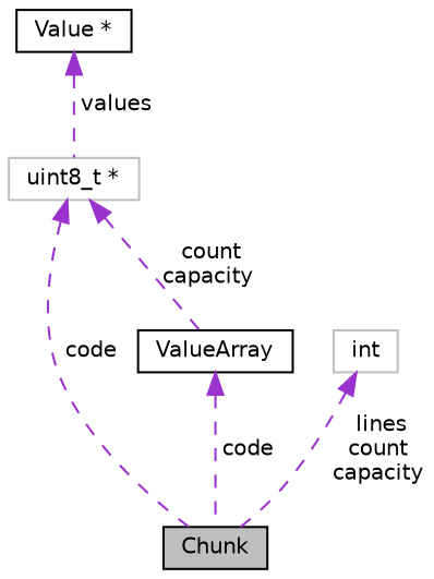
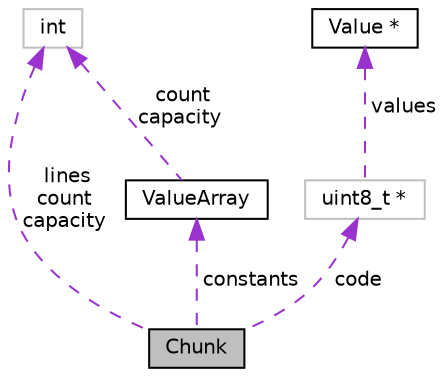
  digraph {
    node [color=black fillcolor=white fontname=Helvetica fontsize=10 shape=record style=filled]
    edge [color=darkorchid3 dir=back fontname=Helvetica fontsize=10 labelfontname=Helvetica labelfontsize=10 style=dashed]
    n1 [fillcolor=grey75 fontcolor=black height=0.2 label=Chunk width=0.4]
    n2 [height=0.2 label=ValueArray width=0.4]
    n3 [height=0.2 label="Value *" width=0.4]
    n4 [color=grey75 height=0.2 label="uint8_t *" width=0.4]
    n5 [color=grey75 height=0.2 label=int width=0.4]
-   n2 -> n1 [label=" code"]
+   n2 -> n1 [label=" constants"]
    n3 -> n4 [label=" values"]
    n4 -> n1 [label=" code"]
    n5 -> n1 [label=" lines\ncount\ncapacity"]
-   n4 -> n2 [label=" count\ncapacity"]
+   n5 -> n2 [label=" count\ncapacity"]
  }
